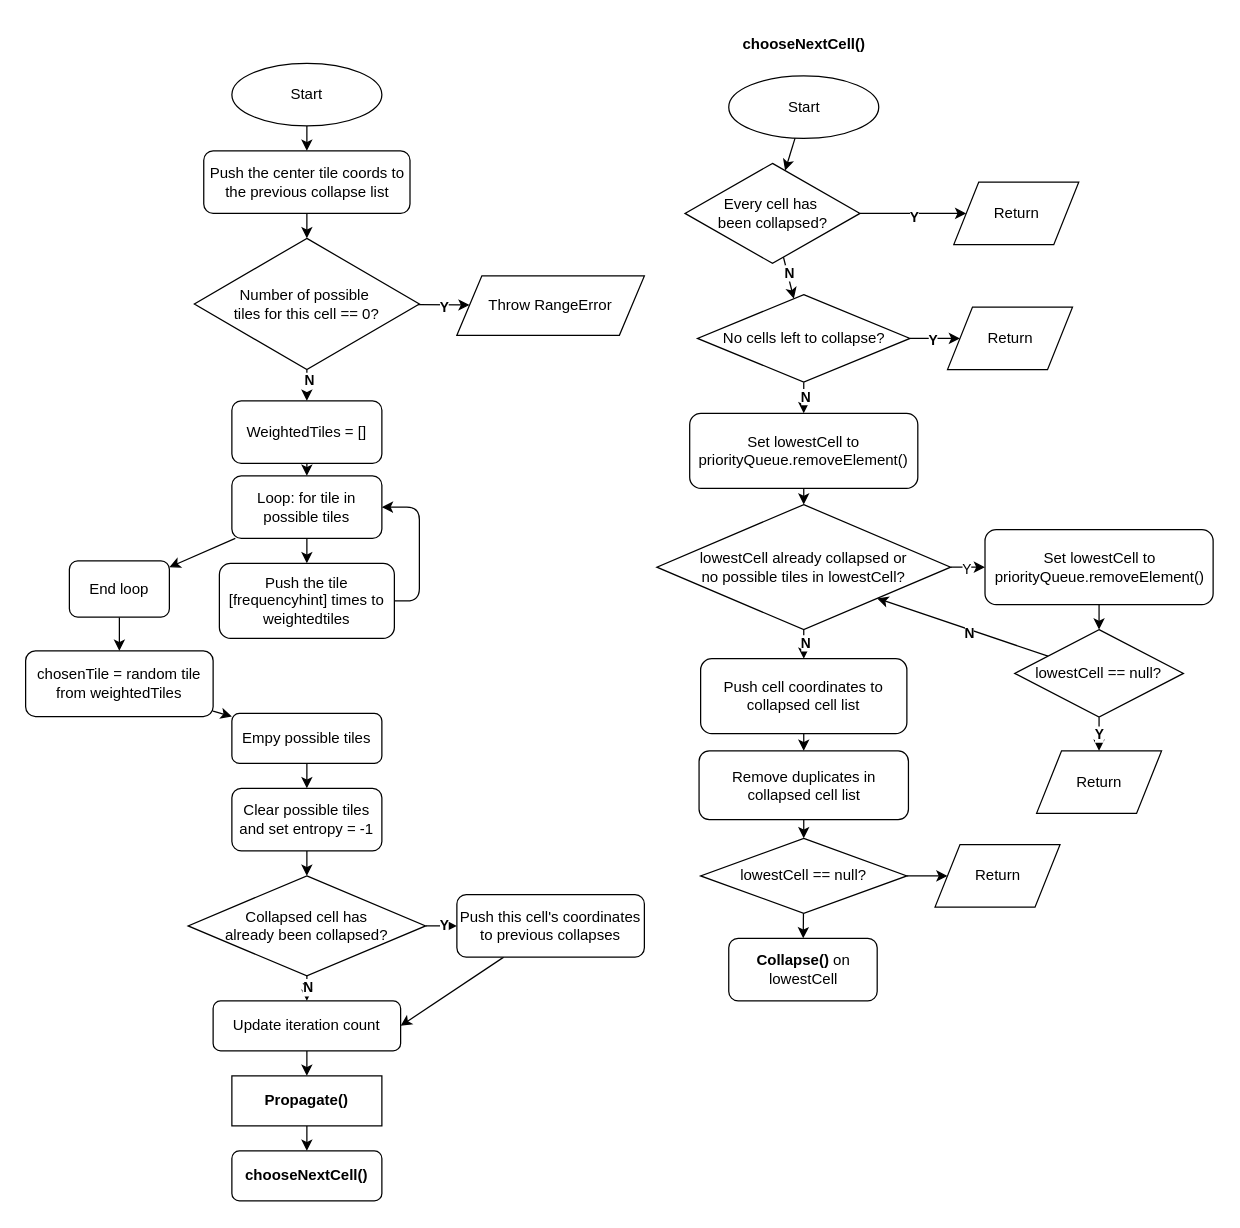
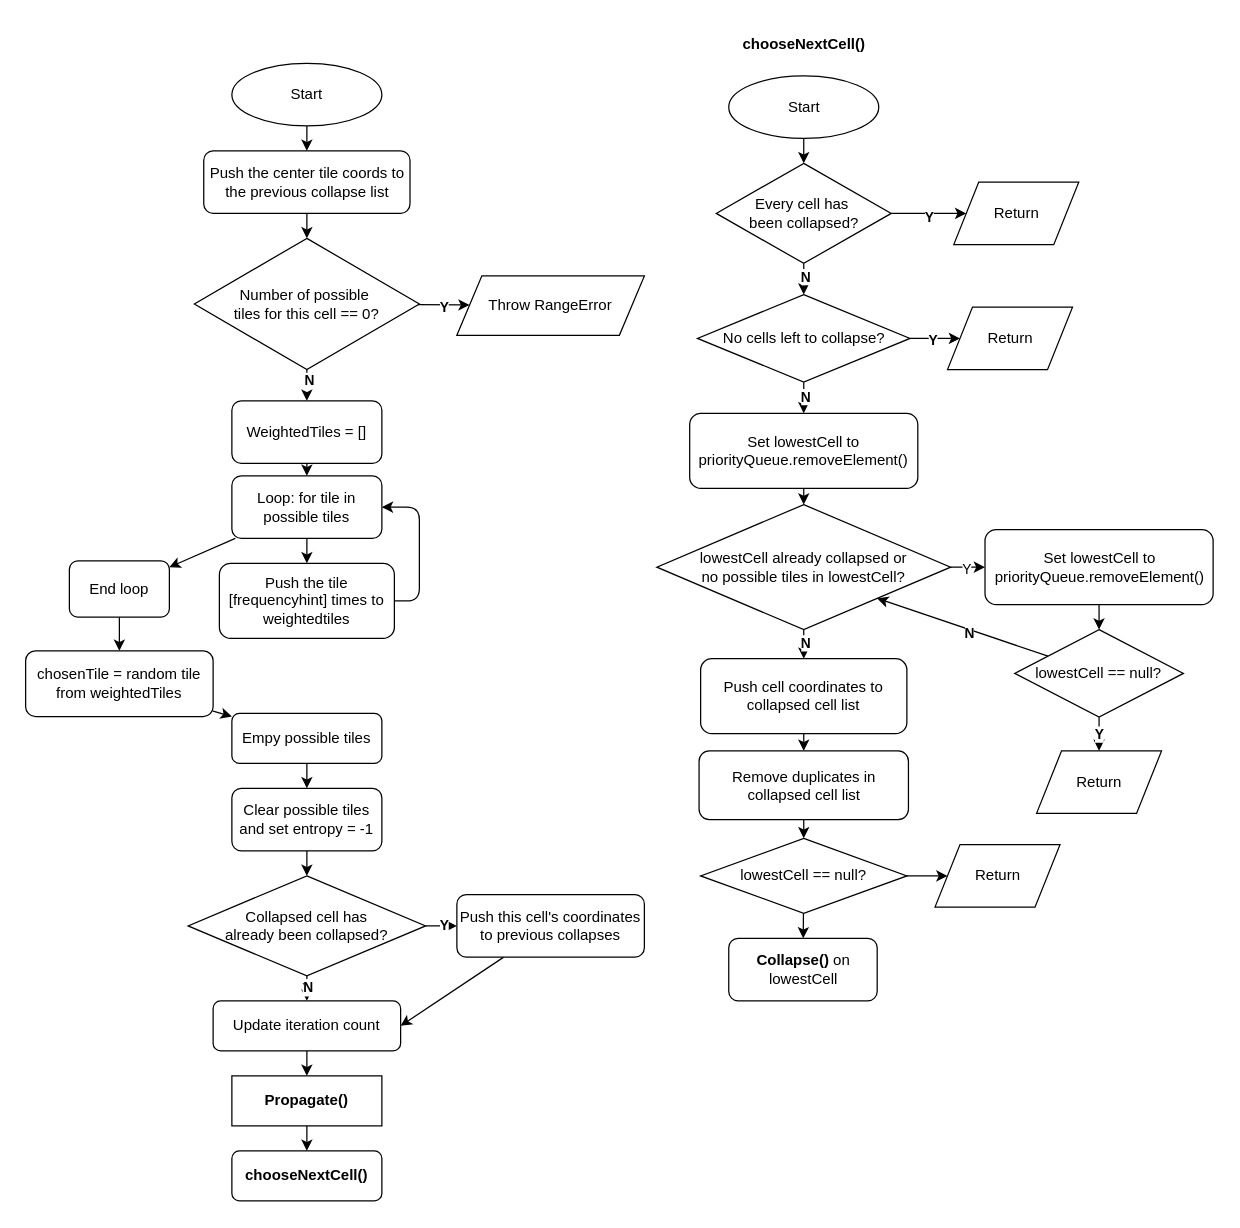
  <mxCell id="0" />
  <mxCell id="1" parent="0" />
  <mxCell id="2" value="" style="edgeStyle=none;html=1;" edge="1" parent="1" source="3" target="5"><mxGeometry relative="1" as="geometry" /></mxCell>
  <mxCell id="3" value="Start" style="ellipse;whiteSpace=wrap;html=1;" vertex="1" parent="1"><mxGeometry x="185" y="50" width="120" height="50" as="geometry" /></mxCell>
  <mxCell id="4" value="" style="edgeStyle=none;html=1;" edge="1" parent="1" source="5" target="10"><mxGeometry relative="1" as="geometry" /></mxCell>
  <mxCell id="5" value="Push the center tile coords to the previous collapse list" style="rounded=1;whiteSpace=wrap;html=1;" vertex="1" parent="1"><mxGeometry x="162.5" y="120" width="165" height="50" as="geometry" /></mxCell>
  <mxCell id="6" value="" style="edgeStyle=none;html=1;" edge="1" parent="1" source="10" target="11"><mxGeometry relative="1" as="geometry" /></mxCell>
  <mxCell id="7" value="&lt;b&gt;Y&lt;/b&gt;" style="edgeLabel;html=1;align=center;verticalAlign=middle;resizable=0;points=[];" vertex="1" connectable="0" parent="6"><mxGeometry x="-0.008" y="-1" relative="1" as="geometry"><mxPoint as="offset" /></mxGeometry></mxCell>
  <mxCell id="8" value="" style="edgeStyle=none;html=1;dashed=1;" edge="1" parent="1" source="10" target="13"><mxGeometry relative="1" as="geometry" /></mxCell>
  <mxCell id="9" value="N" style="edgeLabel;html=1;align=center;verticalAlign=middle;resizable=0;points=[];fontStyle=1" vertex="1" connectable="0" parent="8"><mxGeometry x="-0.349" y="1" relative="1" as="geometry"><mxPoint as="offset" /></mxGeometry></mxCell>
  <mxCell id="10" value="Number of possible&amp;nbsp;&lt;div&gt;tiles for this&amp;nbsp;&lt;span style=&quot;background-color: transparent;&quot;&gt;cell == 0?&lt;/span&gt;&lt;/div&gt;" style="rhombus;whiteSpace=wrap;html=1;rounded=0;" vertex="1" parent="1"><mxGeometry x="155" y="190" width="180" height="105" as="geometry" /></mxCell>
  <mxCell id="11" value="Throw RangeError" style="shape=parallelogram;perimeter=parallelogramPerimeter;whiteSpace=wrap;html=1;fixedSize=1;rounded=0;" vertex="1" parent="1"><mxGeometry x="365" y="220" width="150" height="47.5" as="geometry" /></mxCell>
  <mxCell id="12" value="" style="edgeStyle=none;html=1;" edge="1" parent="1" source="13" target="16"><mxGeometry relative="1" as="geometry" /></mxCell>
  <mxCell id="13" value="WeightedTiles = []" style="whiteSpace=wrap;html=1;rounded=1;" vertex="1" parent="1"><mxGeometry x="185" y="320" width="120" height="50" as="geometry" /></mxCell>
  <mxCell id="14" value="" style="edgeStyle=none;html=1;" edge="1" parent="1" source="16" target="18"><mxGeometry relative="1" as="geometry" /></mxCell>
  <mxCell id="15" value="" style="edgeStyle=none;html=1;" edge="1" parent="1" source="16" target="20"><mxGeometry relative="1" as="geometry" /></mxCell>
  <mxCell id="16" value="Loop: for tile in possible tiles" style="whiteSpace=wrap;html=1;rounded=1;" vertex="1" parent="1"><mxGeometry x="185" y="380" width="120" height="50" as="geometry" /></mxCell>
  <mxCell id="17" style="edgeStyle=orthogonalEdgeStyle;html=1;entryX=1;entryY=0.5;entryDx=0;entryDy=0;exitX=1;exitY=0.5;exitDx=0;exitDy=0;" edge="1" parent="1" source="18" target="16"><mxGeometry relative="1" as="geometry"><Array as="points"><mxPoint x="335" y="480" /><mxPoint x="335" y="405" /></Array></mxGeometry></mxCell>
  <mxCell id="18" value="Push the tile [frequencyhint] times to weightedtiles" style="whiteSpace=wrap;html=1;rounded=1;" vertex="1" parent="1"><mxGeometry x="175" y="450" width="140" height="60" as="geometry" /></mxCell>
  <mxCell id="19" value="" style="edgeStyle=none;html=1;" edge="1" parent="1" source="20" target="22"><mxGeometry relative="1" as="geometry" /></mxCell>
  <mxCell id="20" value="End loop" style="whiteSpace=wrap;html=1;rounded=1;" vertex="1" parent="1"><mxGeometry x="55" y="448" width="80" height="45" as="geometry" /></mxCell>
  <mxCell id="21" value="" style="edgeStyle=none;html=1;" edge="1" parent="1" source="22" target="24"><mxGeometry relative="1" as="geometry" /></mxCell>
  <mxCell id="22" value="chosenTile = random tile from weightedTiles" style="whiteSpace=wrap;html=1;rounded=1;" vertex="1" parent="1"><mxGeometry x="20" y="520" width="150" height="52.5" as="geometry" /></mxCell>
  <mxCell id="23" value="" style="edgeStyle=none;html=1;" edge="1" parent="1" source="24" target="26"><mxGeometry relative="1" as="geometry" /></mxCell>
  <mxCell id="24" value="Empy possible tiles" style="whiteSpace=wrap;html=1;rounded=1;" vertex="1" parent="1"><mxGeometry x="185" y="570" width="120" height="40" as="geometry" /></mxCell>
  <mxCell id="25" value="" style="edgeStyle=none;html=1;" edge="1" parent="1" source="26" target="30"><mxGeometry relative="1" as="geometry" /></mxCell>
  <mxCell id="26" value="Clear possible tiles and set entropy = -1" style="whiteSpace=wrap;html=1;rounded=1;" vertex="1" parent="1"><mxGeometry x="185" y="630" width="120" height="50" as="geometry" /></mxCell>
  <mxCell id="27" value="Y" style="edgeStyle=none;html=1;fontStyle=1" edge="1" parent="1" source="30" target="32"><mxGeometry x="0.2" relative="1" as="geometry"><mxPoint as="offset" /></mxGeometry></mxCell>
  <mxCell id="28" value="Y" style="edgeStyle=none;html=1;" edge="1" parent="1" source="30" target="34"><mxGeometry relative="1" as="geometry" /></mxCell>
  <mxCell id="29" value="N" style="edgeLabel;html=1;align=center;verticalAlign=middle;resizable=0;points=[];fontStyle=1" vertex="1" connectable="0" parent="28"><mxGeometry x="-0.229" relative="1" as="geometry"><mxPoint as="offset" /></mxGeometry></mxCell>
  <mxCell id="30" value="Collapsed cell has&lt;div&gt;already been collapsed?&lt;/div&gt;" style="rhombus;whiteSpace=wrap;html=1;rounded=0;" vertex="1" parent="1"><mxGeometry x="150" y="700" width="190" height="80" as="geometry" /></mxCell>
  <mxCell id="31" style="edgeStyle=none;html=1;entryX=1;entryY=0.5;entryDx=0;entryDy=0;" edge="1" parent="1" source="32" target="34"><mxGeometry relative="1" as="geometry" /></mxCell>
  <mxCell id="32" value="Push this cell's coordinates to previous collapses" style="whiteSpace=wrap;html=1;rounded=1;" vertex="1" parent="1"><mxGeometry x="365" y="715" width="150" height="50" as="geometry" /></mxCell>
  <mxCell id="33" value="" style="edgeStyle=none;html=1;" edge="1" parent="1" source="34" target="36"><mxGeometry relative="1" as="geometry" /></mxCell>
  <mxCell id="34" value="Update iteration count" style="whiteSpace=wrap;html=1;rounded=1;" vertex="1" parent="1"><mxGeometry x="170" y="800" width="150" height="40" as="geometry" /></mxCell>
  <mxCell id="35" value="" style="edgeStyle=none;html=1;" edge="1" parent="1" source="36" target="51"><mxGeometry relative="1" as="geometry" /></mxCell>
  <mxCell id="36" value="&lt;b&gt;Propagate()&lt;/b&gt;" style="whiteSpace=wrap;html=1;rounded=0;" vertex="1" parent="1"><mxGeometry x="185" y="860" width="120" height="40" as="geometry" /></mxCell>
  <mxCell id="37" value="" style="edgeStyle=none;html=1;" edge="1" parent="1" source="41" target="46"><mxGeometry relative="1" as="geometry" /></mxCell>
  <mxCell id="38" value="N" style="edgeLabel;html=1;align=center;verticalAlign=middle;resizable=0;points=[];fontStyle=1" vertex="1" connectable="0" parent="37"><mxGeometry x="-0.229" y="1" relative="1" as="geometry"><mxPoint as="offset" /></mxGeometry></mxCell>
  <mxCell id="39" value="" style="edgeStyle=none;html=1;" edge="1" parent="1" source="41" target="47"><mxGeometry relative="1" as="geometry" /></mxCell>
  <mxCell id="40" value="&lt;b&gt;Y&lt;/b&gt;" style="edgeLabel;html=1;align=center;verticalAlign=middle;resizable=0;points=[];" vertex="1" connectable="0" parent="39"><mxGeometry y="-2" relative="1" as="geometry"><mxPoint as="offset" /></mxGeometry></mxCell>
- <mxCell id="41" value="Every cell has&amp;nbsp;&lt;div&gt;been collapsed?&lt;/div&gt;" style="rhombus;whiteSpace=wrap;html=1;rounded=0;" vertex="1" parent="1"><mxGeometry x="547.5" y="130" width="140" height="80" as="geometry" /></mxCell>
+ <mxCell id="41" value="Every cell has&amp;nbsp;&lt;div&gt;been collapsed?&lt;/div&gt;" style="rhombus;whiteSpace=wrap;html=1;rounded=0;" vertex="1" parent="1"><mxGeometry x="572.5" y="130" width="140" height="80" as="geometry" /></mxCell>
  <mxCell id="42" value="" style="edgeStyle=none;html=1;" edge="1" parent="1" source="46" target="48"><mxGeometry relative="1" as="geometry" /></mxCell>
  <mxCell id="43" value="&lt;b&gt;Y&lt;/b&gt;" style="edgeLabel;html=1;align=center;verticalAlign=middle;resizable=0;points=[];" vertex="1" connectable="0" parent="42"><mxGeometry x="-0.078" y="-1" relative="1" as="geometry"><mxPoint as="offset" /></mxGeometry></mxCell>
  <mxCell id="44" value="" style="edgeStyle=none;html=1;" edge="1" parent="1" source="46" target="54"><mxGeometry relative="1" as="geometry" /></mxCell>
  <mxCell id="45" value="&lt;b&gt;N&lt;/b&gt;" style="edgeLabel;html=1;align=center;verticalAlign=middle;resizable=0;points=[];" vertex="1" connectable="0" parent="44"><mxGeometry x="-0.123" y="1" relative="1" as="geometry"><mxPoint as="offset" /></mxGeometry></mxCell>
  <mxCell id="46" value="No cells left to collapse?" style="rhombus;whiteSpace=wrap;html=1;rounded=0;" vertex="1" parent="1"><mxGeometry x="557.5" y="235" width="170" height="70" as="geometry" /></mxCell>
  <mxCell id="47" value="Return" style="shape=parallelogram;perimeter=parallelogramPerimeter;whiteSpace=wrap;html=1;fixedSize=1;rounded=0;" vertex="1" parent="1"><mxGeometry x="762.5" y="145" width="100" height="50" as="geometry" /></mxCell>
  <mxCell id="48" value="Return" style="shape=parallelogram;perimeter=parallelogramPerimeter;whiteSpace=wrap;html=1;fixedSize=1;rounded=0;" vertex="1" parent="1"><mxGeometry x="757.5" y="245" width="100" height="50" as="geometry" /></mxCell>
  <mxCell id="49" value="" style="edgeStyle=none;html=1;" edge="1" parent="1" source="50" target="41"><mxGeometry relative="1" as="geometry" /></mxCell>
  <mxCell id="50" value="Start" style="ellipse;whiteSpace=wrap;html=1;" vertex="1" parent="1"><mxGeometry x="582.5" y="60" width="120" height="50" as="geometry" /></mxCell>
  <mxCell id="51" value="&lt;b&gt;chooseNextCell()&lt;/b&gt;" style="whiteSpace=wrap;html=1;rounded=1;" vertex="1" parent="1"><mxGeometry x="185" y="920" width="120" height="40" as="geometry" /></mxCell>
  <mxCell id="52" value="chooseNextCell()" style="text;html=1;align=center;verticalAlign=middle;whiteSpace=wrap;rounded=0;fontStyle=1" vertex="1" parent="1"><mxGeometry x="612.5" y="20" width="60" height="30" as="geometry" /></mxCell>
  <mxCell id="53" value="" style="edgeStyle=none;html=1;" edge="1" parent="1" source="54"><mxGeometry relative="1" as="geometry"><mxPoint x="642.5" y="403" as="targetPoint" /></mxGeometry></mxCell>
  <mxCell id="54" value="Set lowestCell to priorityQueue.removeElement()" style="whiteSpace=wrap;html=1;rounded=1;" vertex="1" parent="1"><mxGeometry x="551.25" y="330" width="182.5" height="60" as="geometry" /></mxCell>
  <mxCell id="55" value="" style="edgeStyle=none;html=1;" edge="1" parent="1" target="69"><mxGeometry relative="1" as="geometry"><mxPoint x="642.5" y="503" as="sourcePoint" /></mxGeometry></mxCell>
  <mxCell id="56" value="&lt;b&gt;N&lt;/b&gt;" style="edgeLabel;html=1;align=center;verticalAlign=middle;resizable=0;points=[];" vertex="1" connectable="0" parent="55"><mxGeometry x="-0.098" y="1" relative="1" as="geometry"><mxPoint as="offset" /></mxGeometry></mxCell>
  <mxCell id="57" value="" style="edgeStyle=none;html=1;" edge="1" parent="1" source="59" target="61"><mxGeometry relative="1" as="geometry" /></mxCell>
  <mxCell id="58" value="Y" style="edgeLabel;html=1;align=center;verticalAlign=middle;resizable=0;points=[];" vertex="1" connectable="0" parent="57"><mxGeometry x="-0.154" y="-1" relative="1" as="geometry"><mxPoint as="offset" /></mxGeometry></mxCell>
  <mxCell id="59" value="lowestCell already collapsed or&lt;div&gt;no possible tiles in lowestCell?&lt;/div&gt;" style="rhombus;whiteSpace=wrap;html=1;rounded=0;" vertex="1" parent="1"><mxGeometry x="525" y="403" width="235" height="100" as="geometry" /></mxCell>
  <mxCell id="60" value="" style="edgeStyle=none;html=1;" edge="1" parent="1" source="61" target="66"><mxGeometry relative="1" as="geometry" /></mxCell>
  <mxCell id="61" value="Set lowestCell to priorityQueue.removeElement()" style="whiteSpace=wrap;html=1;rounded=1;" vertex="1" parent="1"><mxGeometry x="787.5" y="423" width="182.5" height="60" as="geometry" /></mxCell>
  <mxCell id="62" value="" style="edgeStyle=none;html=1;" edge="1" parent="1" source="66" target="67"><mxGeometry relative="1" as="geometry" /></mxCell>
  <mxCell id="63" value="&lt;b&gt;Y&lt;/b&gt;" style="edgeLabel;html=1;align=center;verticalAlign=middle;resizable=0;points=[];" vertex="1" connectable="0" parent="62"><mxGeometry x="-0.058" relative="1" as="geometry"><mxPoint as="offset" /></mxGeometry></mxCell>
  <mxCell id="64" style="edgeStyle=none;html=1;entryX=1;entryY=1;entryDx=0;entryDy=0;" edge="1" parent="1" source="66"><mxGeometry relative="1" as="geometry"><mxPoint x="701.25" y="478" as="targetPoint" /></mxGeometry></mxCell>
  <mxCell id="65" value="&lt;b&gt;N&lt;/b&gt;" style="edgeLabel;html=1;align=center;verticalAlign=middle;resizable=0;points=[];" vertex="1" connectable="0" parent="64"><mxGeometry x="-0.087" y="3" relative="1" as="geometry"><mxPoint as="offset" /></mxGeometry></mxCell>
  <mxCell id="66" value="lowestCell == null?" style="rhombus;whiteSpace=wrap;html=1;rounded=0;" vertex="1" parent="1"><mxGeometry x="811.25" y="503" width="135" height="70" as="geometry" /></mxCell>
  <mxCell id="67" value="Return" style="shape=parallelogram;perimeter=parallelogramPerimeter;whiteSpace=wrap;html=1;fixedSize=1;rounded=0;" vertex="1" parent="1"><mxGeometry x="828.75" y="600" width="100" height="50" as="geometry" /></mxCell>
  <mxCell id="68" value="" style="edgeStyle=none;html=1;" edge="1" parent="1" source="69" target="71"><mxGeometry relative="1" as="geometry" /></mxCell>
  <mxCell id="69" value="Push cell coordinates to collapsed cell list" style="whiteSpace=wrap;html=1;rounded=1;" vertex="1" parent="1"><mxGeometry x="560" y="526.25" width="165" height="60" as="geometry" /></mxCell>
  <mxCell id="70" value="" style="edgeStyle=none;html=1;" edge="1" parent="1" source="71" target="74"><mxGeometry relative="1" as="geometry" /></mxCell>
  <mxCell id="71" value="Remove duplicates in collapsed cell list" style="whiteSpace=wrap;html=1;rounded=1;" vertex="1" parent="1"><mxGeometry x="558.75" y="600" width="167.5" height="55" as="geometry" /></mxCell>
  <mxCell id="72" value="" style="edgeStyle=none;html=1;" edge="1" parent="1" source="74" target="75"><mxGeometry relative="1" as="geometry" /></mxCell>
  <mxCell id="73" value="" style="edgeStyle=none;html=1;" edge="1" parent="1" source="74" target="76"><mxGeometry relative="1" as="geometry" /></mxCell>
  <mxCell id="74" value="lowestCell == null?" style="rhombus;whiteSpace=wrap;html=1;rounded=0;" vertex="1" parent="1"><mxGeometry x="560" y="670" width="165" height="60" as="geometry" /></mxCell>
  <mxCell id="75" value="Return" style="shape=parallelogram;perimeter=parallelogramPerimeter;whiteSpace=wrap;html=1;fixedSize=1;rounded=0;" vertex="1" parent="1"><mxGeometry x="747.5" y="675" width="100" height="50" as="geometry" /></mxCell>
  <mxCell id="76" value="&lt;b&gt;Collapse()&lt;/b&gt; on lowestCell" style="whiteSpace=wrap;html=1;rounded=1;" vertex="1" parent="1"><mxGeometry x="582.5" y="750" width="118.75" height="50" as="geometry" /></mxCell>
